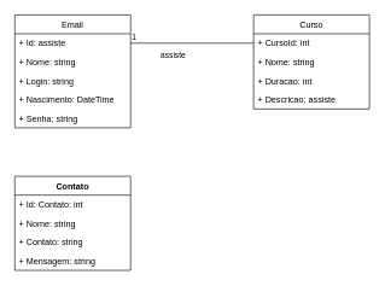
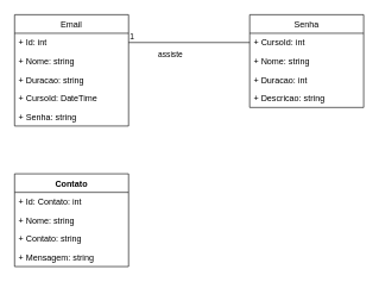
  <mxCell id="0" />
  <mxCell id="1" parent="0" />
  <mxCell id="2" value="Email" style="swimlane;fontStyle=0;childLayout=stackLayout;horizontal=1;startSize=26;fillColor=none;horizontalStack=0;resizeParent=1;resizeParentMax=0;resizeLast=0;collapsible=1;marginBottom=0;" vertex="1" parent="1"><mxGeometry x="20" y="20" width="160" height="156" as="geometry" /></mxCell>
- <mxCell id="3" value="+ Id: assiste" style="text;strokeColor=none;fillColor=none;align=left;verticalAlign=top;spacingLeft=4;spacingRight=4;overflow=hidden;rotatable=0;points=[[0,0.5],[1,0.5]];portConstraint=eastwest;" vertex="1" parent="2"><mxGeometry y="26" width="160" height="26" as="geometry" /></mxCell>
+ <mxCell id="3" value="+ Id: int" style="text;strokeColor=none;fillColor=none;align=left;verticalAlign=top;spacingLeft=4;spacingRight=4;overflow=hidden;rotatable=0;points=[[0,0.5],[1,0.5]];portConstraint=eastwest;" vertex="1" parent="2"><mxGeometry y="26" width="160" height="26" as="geometry" /></mxCell>
  <mxCell id="4" value="+ Nome: string" style="text;strokeColor=none;fillColor=none;align=left;verticalAlign=top;spacingLeft=4;spacingRight=4;overflow=hidden;rotatable=0;points=[[0,0.5],[1,0.5]];portConstraint=eastwest;" vertex="1" parent="2"><mxGeometry y="52" width="160" height="26" as="geometry" /></mxCell>
- <mxCell id="5" value="+ Login: string" style="text;strokeColor=none;fillColor=none;align=left;verticalAlign=top;spacingLeft=4;spacingRight=4;overflow=hidden;rotatable=0;points=[[0,0.5],[1,0.5]];portConstraint=eastwest;" vertex="1" parent="2"><mxGeometry y="78" width="160" height="26" as="geometry" /></mxCell>
- <mxCell id="6" value="+ Nascimento: DateTime" style="text;strokeColor=none;fillColor=none;align=left;verticalAlign=top;spacingLeft=4;spacingRight=4;overflow=hidden;rotatable=0;points=[[0,0.5],[1,0.5]];portConstraint=eastwest;" vertex="1" parent="2"><mxGeometry y="104" width="160" height="26" as="geometry" /></mxCell>
+ <mxCell id="5" value="+ Duracao: string" style="text;strokeColor=none;fillColor=none;align=left;verticalAlign=top;spacingLeft=4;spacingRight=4;overflow=hidden;rotatable=0;points=[[0,0.5],[1,0.5]];portConstraint=eastwest;" vertex="1" parent="2"><mxGeometry y="78" width="160" height="26" as="geometry" /></mxCell>
+ <mxCell id="6" value="+ CursoId: DateTime" style="text;strokeColor=none;fillColor=none;align=left;verticalAlign=top;spacingLeft=4;spacingRight=4;overflow=hidden;rotatable=0;points=[[0,0.5],[1,0.5]];portConstraint=eastwest;" vertex="1" parent="2"><mxGeometry y="104" width="160" height="26" as="geometry" /></mxCell>
  <mxCell id="7" value="+ Senha: string" style="text;strokeColor=none;fillColor=none;align=left;verticalAlign=top;spacingLeft=4;spacingRight=4;overflow=hidden;rotatable=0;points=[[0,0.5],[1,0.5]];portConstraint=eastwest;" vertex="1" parent="2"><mxGeometry y="130" width="160" height="26" as="geometry" /></mxCell>
- <mxCell id="8" value="Curso" style="swimlane;fontStyle=0;childLayout=stackLayout;horizontal=1;startSize=26;fillColor=none;horizontalStack=0;resizeParent=1;resizeParentMax=0;resizeLast=0;collapsible=1;marginBottom=0;" vertex="1" parent="1"><mxGeometry x="350" y="20" width="160" height="130" as="geometry" /></mxCell>
+ <mxCell id="8" value="Senha" style="swimlane;fontStyle=0;childLayout=stackLayout;horizontal=1;startSize=26;fillColor=none;horizontalStack=0;resizeParent=1;resizeParentMax=0;resizeLast=0;collapsible=1;marginBottom=0;" vertex="1" parent="1"><mxGeometry x="350" y="20" width="160" height="130" as="geometry" /></mxCell>
  <mxCell id="9" value="+ CursoId: int" style="text;strokeColor=none;fillColor=none;align=left;verticalAlign=top;spacingLeft=4;spacingRight=4;overflow=hidden;rotatable=0;points=[[0,0.5],[1,0.5]];portConstraint=eastwest;" vertex="1" parent="8"><mxGeometry y="26" width="160" height="26" as="geometry" /></mxCell>
  <mxCell id="10" value="+ Nome: string" style="text;strokeColor=none;fillColor=none;align=left;verticalAlign=top;spacingLeft=4;spacingRight=4;overflow=hidden;rotatable=0;points=[[0,0.5],[1,0.5]];portConstraint=eastwest;" vertex="1" parent="8"><mxGeometry y="52" width="160" height="26" as="geometry" /></mxCell>
  <mxCell id="11" value="+ Duracao: int" style="text;strokeColor=none;fillColor=none;align=left;verticalAlign=top;spacingLeft=4;spacingRight=4;overflow=hidden;rotatable=0;points=[[0,0.5],[1,0.5]];portConstraint=eastwest;" vertex="1" parent="8"><mxGeometry y="78" width="160" height="26" as="geometry" /></mxCell>
- <mxCell id="12" value="+ Descricao: assiste" style="text;strokeColor=none;fillColor=none;align=left;verticalAlign=top;spacingLeft=4;spacingRight=4;overflow=hidden;rotatable=0;points=[[0,0.5],[1,0.5]];portConstraint=eastwest;" vertex="1" parent="8"><mxGeometry y="104" width="160" height="26" as="geometry" /></mxCell>
+ <mxCell id="12" value="+ Descricao: string" style="text;strokeColor=none;fillColor=none;align=left;verticalAlign=top;spacingLeft=4;spacingRight=4;overflow=hidden;rotatable=0;points=[[0,0.5],[1,0.5]];portConstraint=eastwest;" vertex="1" parent="8"><mxGeometry y="104" width="160" height="26" as="geometry" /></mxCell>
  <mxCell id="13" value="assiste" style="endArrow=none;endFill=1;html=1;edgeStyle=orthogonalEdgeStyle;align=left;verticalAlign=top;rounded=0;entryX=0;entryY=0.5;entryDx=0;entryDy=0;strokeWidth=1;" edge="1" parent="1" source="3" target="9"><mxGeometry x="-0.529" y="-4" relative="1" as="geometry"><mxPoint x="180" y="83" as="sourcePoint" /><mxPoint x="340" y="83" as="targetPoint" /><mxPoint as="offset" /></mxGeometry></mxCell>
  <mxCell id="14" value="1" style="edgeLabel;resizable=0;html=1;align=left;verticalAlign=bottom;" connectable="0" vertex="1" parent="13"><mxGeometry x="-1" relative="1" as="geometry" /></mxCell>
  <mxCell id="15" value="Contato" style="swimlane;fontStyle=1;align=center;verticalAlign=top;childLayout=stackLayout;horizontal=1;startSize=26;horizontalStack=0;resizeParent=1;resizeParentMax=0;resizeLast=0;collapsible=1;marginBottom=0;" vertex="1" parent="1"><mxGeometry x="20" y="243" width="160" height="130" as="geometry" /></mxCell>
  <mxCell id="16" value="+ Id: Contato: int " style="text;strokeColor=none;fillColor=none;align=left;verticalAlign=top;spacingLeft=4;spacingRight=4;overflow=hidden;rotatable=0;points=[[0,0.5],[1,0.5]];portConstraint=eastwest;" vertex="1" parent="15"><mxGeometry y="26" width="160" height="26" as="geometry" /></mxCell>
  <mxCell id="17" value="+ Nome: string " style="text;strokeColor=none;fillColor=none;align=left;verticalAlign=top;spacingLeft=4;spacingRight=4;overflow=hidden;rotatable=0;points=[[0,0.5],[1,0.5]];portConstraint=eastwest;" vertex="1" parent="15"><mxGeometry y="52" width="160" height="26" as="geometry" /></mxCell>
  <mxCell id="18" value="+ Contato: string " style="text;strokeColor=none;fillColor=none;align=left;verticalAlign=top;spacingLeft=4;spacingRight=4;overflow=hidden;rotatable=0;points=[[0,0.5],[1,0.5]];portConstraint=eastwest;" vertex="1" parent="15"><mxGeometry y="78" width="160" height="26" as="geometry" /></mxCell>
  <mxCell id="19" value="+ Mensagem: string " style="text;strokeColor=none;fillColor=none;align=left;verticalAlign=top;spacingLeft=4;spacingRight=4;overflow=hidden;rotatable=0;points=[[0,0.5],[1,0.5]];portConstraint=eastwest;" vertex="1" parent="15"><mxGeometry y="104" width="160" height="26" as="geometry" /></mxCell>
